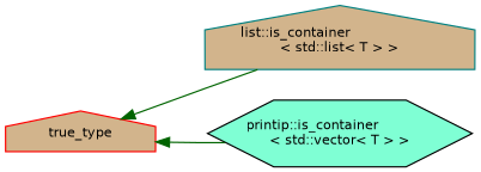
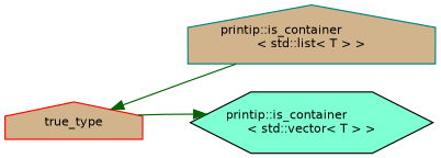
  digraph {
    rankdir=LR
    node [fillcolor=tan fontname=Helvetica fontsize=10 shape=house style=filled]
    edge [color=darkgreen dir=back fontname=Helvetica fontsize=10 labelfontname=Helvetica labelfontsize=10 style=solid]
    n1 [color=red height=0.2 label=true_type width=0.4]
-   n2 [color=teal height=0.2 label="list::is_container\l\< std::list\< T \> \>" width=0.4]
+   n2 [color=teal height=0.2 label="printip::is_container\l\< std::list\< T \> \>" width=0.4]
    n3 [color=black fillcolor=aquamarine height=0.2 label="printip::is_container\l\< std::vector\< T \> \>" shape=hexagon width=0.4]
    n1 -> n2
-   n1 -> n3
+   n3 -> n1
  }
